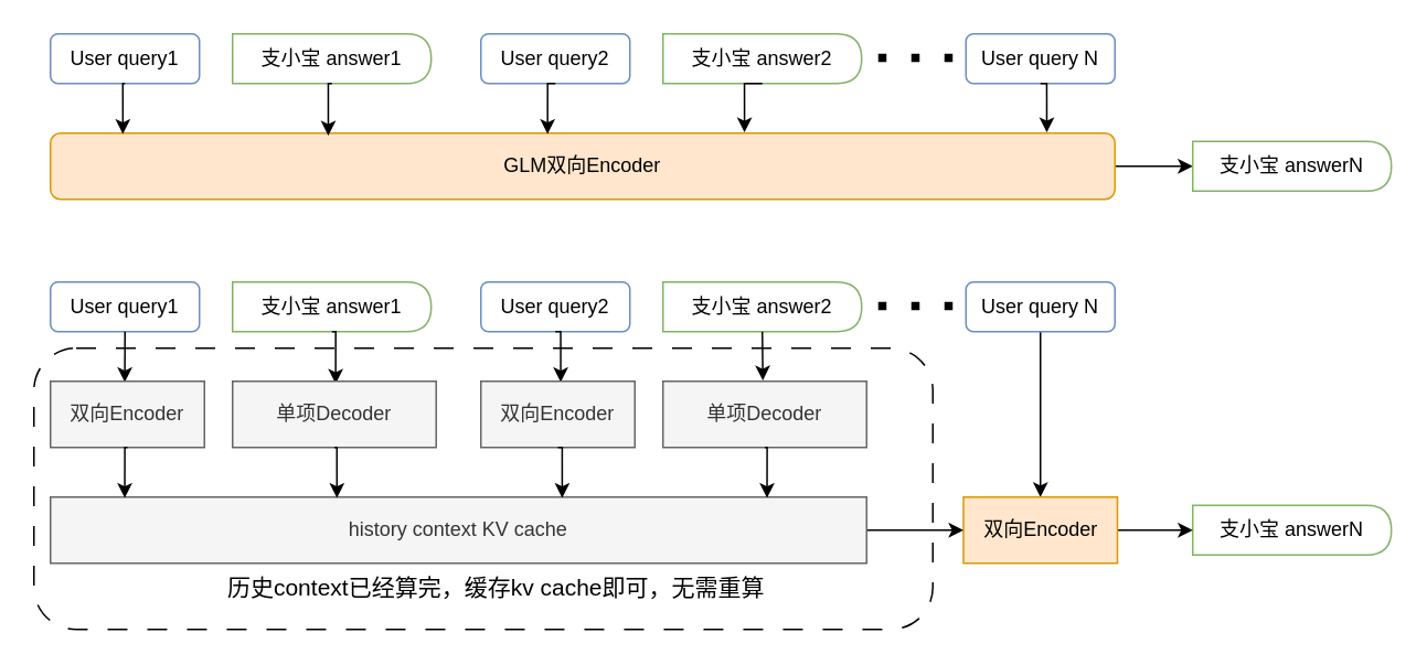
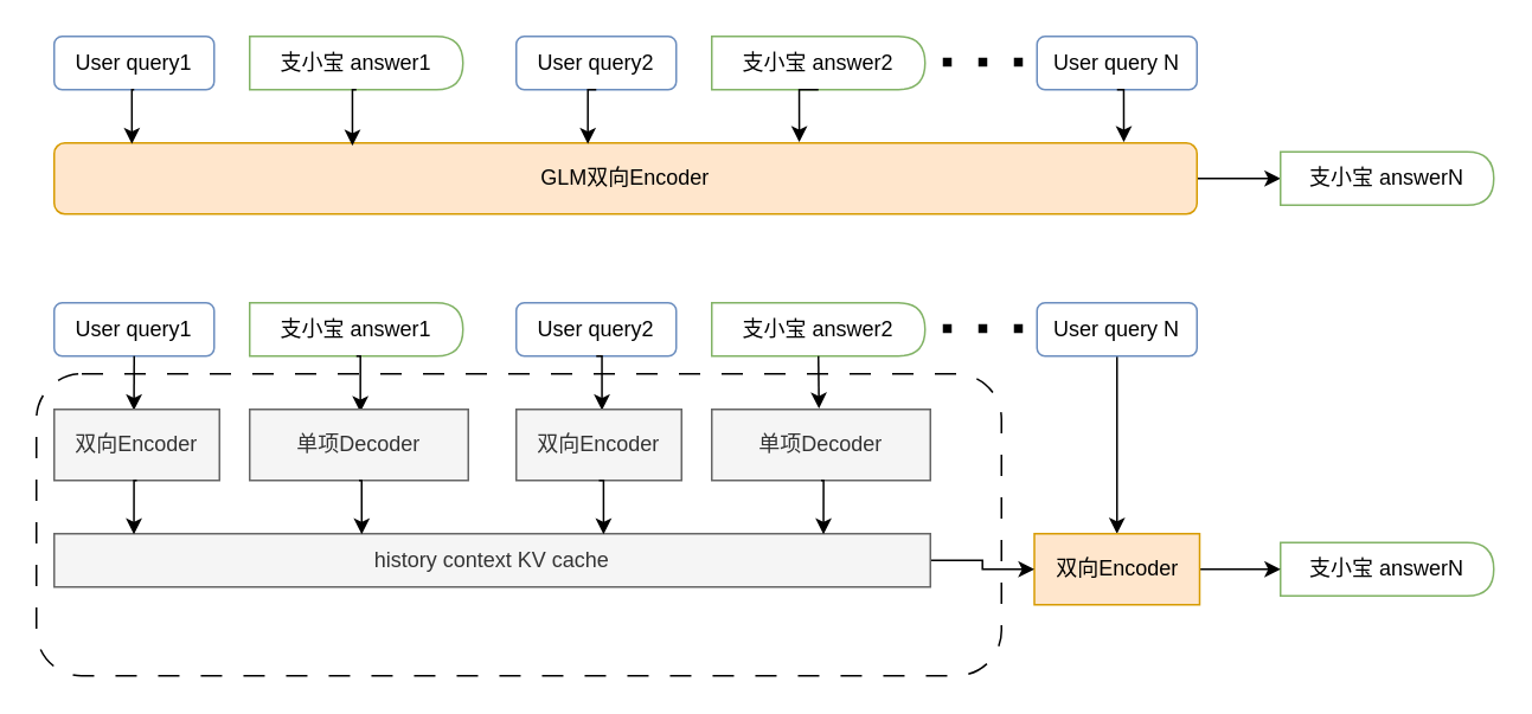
  <mxCell id="0" />
  <mxCell id="1" parent="0" />
  <mxCell id="2" value="" style="rounded=1;whiteSpace=wrap;html=1;fillColor=none;dashed=1;dashPattern=12 12;" vertex="1" parent="1"><mxGeometry x="20" y="210" width="543" height="170" as="geometry" /></mxCell>
  <mxCell id="3" value="User query1" style="rounded=1;whiteSpace=wrap;html=1;fillColor=none;strokeColor=#6c8ebf;" vertex="1" parent="1"><mxGeometry x="30" y="20" width="90" height="30" as="geometry" /></mxCell>
  <mxCell id="4" value="支小宝 answer1" style="shape=delay;whiteSpace=wrap;html=1;fillColor=none;strokeColor=#82b366;" vertex="1" parent="1"><mxGeometry x="140" y="20" width="120" height="30" as="geometry" /></mxCell>
  <mxCell id="5" value="User query2" style="rounded=1;whiteSpace=wrap;html=1;fillColor=none;strokeColor=#6c8ebf;" vertex="1" parent="1"><mxGeometry x="290" y="20" width="90" height="30" as="geometry" /></mxCell>
  <mxCell id="6" value="支小宝 answer2" style="shape=delay;whiteSpace=wrap;html=1;fillColor=none;strokeColor=#82b366;" vertex="1" parent="1"><mxGeometry x="400" y="20" width="120" height="30" as="geometry" /></mxCell>
  <mxCell id="7" value="" style="endArrow=none;dashed=1;html=1;dashPattern=1 3;strokeWidth=5;rounded=0;" edge="1" parent="1"><mxGeometry width="50" height="50" relative="1" as="geometry"><mxPoint x="530" y="34.5" as="sourcePoint" /><mxPoint x="590" y="34.5" as="targetPoint" /></mxGeometry></mxCell>
  <mxCell id="8" value="User query N" style="rounded=1;whiteSpace=wrap;html=1;fillColor=none;strokeColor=#6c8ebf;" vertex="1" parent="1"><mxGeometry x="583" y="20" width="90" height="30" as="geometry" /></mxCell>
  <mxCell id="9" style="edgeStyle=orthogonalEdgeStyle;rounded=0;orthogonalLoop=1;jettySize=auto;html=1;exitX=1;exitY=0.5;exitDx=0;exitDy=0;" edge="1" parent="1" source="10" target="15"><mxGeometry relative="1" as="geometry" /></mxCell>
  <mxCell id="10" value="GLM双向Encoder" style="whiteSpace=wrap;html=1;fillColor=#ffe6cc;strokeColor=#d79b00;rounded=1;" vertex="1" parent="1"><mxGeometry x="30" y="80" width="643" height="40" as="geometry" /></mxCell>
  <mxCell id="11" style="edgeStyle=orthogonalEdgeStyle;rounded=0;orthogonalLoop=1;jettySize=auto;html=1;exitX=0.5;exitY=1;exitDx=0;exitDy=0;entryX=0.068;entryY=0.013;entryDx=0;entryDy=0;entryPerimeter=0;" edge="1" parent="1" source="3" target="10"><mxGeometry relative="1" as="geometry" /></mxCell>
  <mxCell id="12" style="edgeStyle=orthogonalEdgeStyle;rounded=0;orthogonalLoop=1;jettySize=auto;html=1;exitX=0.5;exitY=1;exitDx=0;exitDy=0;entryX=0.261;entryY=0.038;entryDx=0;entryDy=0;entryPerimeter=0;" edge="1" parent="1" source="4" target="10"><mxGeometry relative="1" as="geometry" /></mxCell>
  <mxCell id="13" style="edgeStyle=orthogonalEdgeStyle;rounded=0;orthogonalLoop=1;jettySize=auto;html=1;exitX=0.5;exitY=1;exitDx=0;exitDy=0;entryX=0.467;entryY=0.013;entryDx=0;entryDy=0;entryPerimeter=0;" edge="1" parent="1" source="5" target="10"><mxGeometry relative="1" as="geometry" /></mxCell>
  <mxCell id="14" style="edgeStyle=orthogonalEdgeStyle;rounded=0;orthogonalLoop=1;jettySize=auto;html=1;exitX=0.5;exitY=1;exitDx=0;exitDy=0;entryX=0.652;entryY=-0.012;entryDx=0;entryDy=0;entryPerimeter=0;" edge="1" parent="1" source="6" target="10"><mxGeometry relative="1" as="geometry" /></mxCell>
  <mxCell id="15" value="支小宝 answerN" style="shape=delay;whiteSpace=wrap;html=1;fillColor=none;strokeColor=#82b366;" vertex="1" parent="1"><mxGeometry x="720" y="85" width="120" height="30" as="geometry" /></mxCell>
  <mxCell id="16" value="User query1" style="rounded=1;whiteSpace=wrap;html=1;fillColor=none;strokeColor=#6c8ebf;" vertex="1" parent="1"><mxGeometry x="30" y="170" width="90" height="30" as="geometry" /></mxCell>
  <mxCell id="17" value="支小宝 answer1" style="shape=delay;whiteSpace=wrap;html=1;fillColor=none;strokeColor=#82b366;" vertex="1" parent="1"><mxGeometry x="140" y="170" width="120" height="30" as="geometry" /></mxCell>
  <mxCell id="18" value="User query2" style="rounded=1;whiteSpace=wrap;html=1;fillColor=none;strokeColor=#6c8ebf;" vertex="1" parent="1"><mxGeometry x="290" y="170" width="90" height="30" as="geometry" /></mxCell>
  <mxCell id="19" value="支小宝 answer2" style="shape=delay;whiteSpace=wrap;html=1;fillColor=none;strokeColor=#82b366;" vertex="1" parent="1"><mxGeometry x="400" y="170" width="120" height="30" as="geometry" /></mxCell>
  <mxCell id="20" value="" style="endArrow=none;dashed=1;html=1;dashPattern=1 3;strokeWidth=5;rounded=0;" edge="1" parent="1"><mxGeometry width="50" height="50" relative="1" as="geometry"><mxPoint x="530" y="184.5" as="sourcePoint" /><mxPoint x="590" y="184.5" as="targetPoint" /></mxGeometry></mxCell>
  <mxCell id="21" style="edgeStyle=orthogonalEdgeStyle;rounded=0;orthogonalLoop=1;jettySize=auto;html=1;exitX=0.5;exitY=1;exitDx=0;exitDy=0;entryX=0.5;entryY=0;entryDx=0;entryDy=0;" edge="1" parent="1" source="22" target="33"><mxGeometry relative="1" as="geometry" /></mxCell>
  <mxCell id="22" value="User query N" style="rounded=1;whiteSpace=wrap;html=1;fillColor=none;strokeColor=#6c8ebf;" vertex="1" parent="1"><mxGeometry x="583" y="170" width="90" height="30" as="geometry" /></mxCell>
  <mxCell id="23" style="edgeStyle=orthogonalEdgeStyle;rounded=0;orthogonalLoop=1;jettySize=auto;html=1;exitX=0.5;exitY=1;exitDx=0;exitDy=0;entryX=0.068;entryY=0.013;entryDx=0;entryDy=0;entryPerimeter=0;" edge="1" parent="1" source="16"><mxGeometry relative="1" as="geometry"><mxPoint x="74.88" y="230.52" as="targetPoint" /></mxGeometry></mxCell>
  <mxCell id="24" style="edgeStyle=orthogonalEdgeStyle;rounded=0;orthogonalLoop=1;jettySize=auto;html=1;exitX=0.5;exitY=1;exitDx=0;exitDy=0;entryX=0.261;entryY=0.038;entryDx=0;entryDy=0;entryPerimeter=0;" edge="1" parent="1" source="17"><mxGeometry relative="1" as="geometry"><mxPoint x="202.26" y="231.52" as="targetPoint" /></mxGeometry></mxCell>
  <mxCell id="25" style="edgeStyle=orthogonalEdgeStyle;rounded=0;orthogonalLoop=1;jettySize=auto;html=1;exitX=0.5;exitY=1;exitDx=0;exitDy=0;entryX=0.467;entryY=0.013;entryDx=0;entryDy=0;entryPerimeter=0;" edge="1" parent="1" source="18"><mxGeometry relative="1" as="geometry"><mxPoint x="338.22" y="230.52" as="targetPoint" /></mxGeometry></mxCell>
  <mxCell id="26" style="edgeStyle=orthogonalEdgeStyle;rounded=0;orthogonalLoop=1;jettySize=auto;html=1;exitX=0.5;exitY=1;exitDx=0;exitDy=0;entryX=0.652;entryY=-0.012;entryDx=0;entryDy=0;entryPerimeter=0;" edge="1" parent="1" source="19"><mxGeometry relative="1" as="geometry"><mxPoint x="460.32" y="229.52" as="targetPoint" /></mxGeometry></mxCell>
  <mxCell id="27" value="支小宝 answerN" style="shape=delay;whiteSpace=wrap;html=1;fillColor=none;strokeColor=#82b366;" vertex="1" parent="1"><mxGeometry x="720" y="305" width="120" height="30" as="geometry" /></mxCell>
  <mxCell id="28" value="双向Encoder" style="rounded=0;whiteSpace=wrap;html=1;fillColor=#f5f5f5;fontColor=#333333;strokeColor=#666666;" vertex="1" parent="1"><mxGeometry x="30" y="230" width="93" height="40" as="geometry" /></mxCell>
  <mxCell id="29" value="单项Decoder" style="rounded=0;whiteSpace=wrap;html=1;fillColor=#f5f5f5;fontColor=#333333;strokeColor=#666666;" vertex="1" parent="1"><mxGeometry x="140" y="230" width="123" height="40" as="geometry" /></mxCell>
  <mxCell id="30" value="双向Encoder" style="rounded=0;whiteSpace=wrap;html=1;fillColor=#f5f5f5;fontColor=#333333;strokeColor=#666666;" vertex="1" parent="1"><mxGeometry x="290" y="230" width="93" height="40" as="geometry" /></mxCell>
  <mxCell id="31" value="单项Decoder" style="rounded=0;whiteSpace=wrap;html=1;fillColor=#f5f5f5;fontColor=#333333;strokeColor=#666666;" vertex="1" parent="1"><mxGeometry x="400" y="230" width="123" height="40" as="geometry" /></mxCell>
  <mxCell id="32" style="edgeStyle=orthogonalEdgeStyle;rounded=0;orthogonalLoop=1;jettySize=auto;html=1;exitX=1;exitY=0.5;exitDx=0;exitDy=0;" edge="1" parent="1" source="33" target="27"><mxGeometry relative="1" as="geometry" /></mxCell>
  <mxCell id="33" value="双向Encoder" style="rounded=0;whiteSpace=wrap;html=1;fillColor=#ffe6cc;strokeColor=#d79b00;" vertex="1" parent="1"><mxGeometry x="581.5" y="300" width="93" height="40" as="geometry" /></mxCell>
  <mxCell id="34" style="edgeStyle=orthogonalEdgeStyle;rounded=0;orthogonalLoop=1;jettySize=auto;html=1;exitX=1;exitY=0.5;exitDx=0;exitDy=0;entryX=0;entryY=0.5;entryDx=0;entryDy=0;" edge="1" parent="1" source="35" target="33"><mxGeometry relative="1" as="geometry" /></mxCell>
- <mxCell id="35" value="history context KV cache" style="rounded=0;whiteSpace=wrap;html=1;fillColor=#f5f5f5;fontColor=#333333;strokeColor=#666666;" vertex="1" parent="1"><mxGeometry x="30" y="300" width="493" height="40" as="geometry" /></mxCell>
+ <mxCell id="35" value="history context KV cache" style="rounded=0;whiteSpace=wrap;html=1;fillColor=#f5f5f5;fontColor=#333333;strokeColor=#666666;" vertex="1" parent="1"><mxGeometry x="30" y="300" width="493" height="30" as="geometry" /></mxCell>
  <mxCell id="36" style="edgeStyle=orthogonalEdgeStyle;rounded=0;orthogonalLoop=1;jettySize=auto;html=1;exitX=0.5;exitY=1;exitDx=0;exitDy=0;entryX=0.936;entryY=-0.012;entryDx=0;entryDy=0;entryPerimeter=0;" edge="1" parent="1" source="8" target="10"><mxGeometry relative="1" as="geometry" /></mxCell>
  <mxCell id="37" style="edgeStyle=orthogonalEdgeStyle;rounded=0;orthogonalLoop=1;jettySize=auto;html=1;exitX=0.5;exitY=1;exitDx=0;exitDy=0;entryX=0.091;entryY=0.013;entryDx=0;entryDy=0;entryPerimeter=0;" edge="1" parent="1" source="28" target="35"><mxGeometry relative="1" as="geometry" /></mxCell>
  <mxCell id="38" style="edgeStyle=orthogonalEdgeStyle;rounded=0;orthogonalLoop=1;jettySize=auto;html=1;exitX=0.5;exitY=1;exitDx=0;exitDy=0;entryX=0.351;entryY=0.013;entryDx=0;entryDy=0;entryPerimeter=0;" edge="1" parent="1" source="29" target="35"><mxGeometry relative="1" as="geometry" /></mxCell>
  <mxCell id="39" style="edgeStyle=orthogonalEdgeStyle;rounded=0;orthogonalLoop=1;jettySize=auto;html=1;exitX=0.5;exitY=1;exitDx=0;exitDy=0;entryX=0.627;entryY=0.013;entryDx=0;entryDy=0;entryPerimeter=0;" edge="1" parent="1" source="30" target="35"><mxGeometry relative="1" as="geometry" /></mxCell>
  <mxCell id="40" style="edgeStyle=orthogonalEdgeStyle;rounded=0;orthogonalLoop=1;jettySize=auto;html=1;exitX=0.5;exitY=1;exitDx=0;exitDy=0;entryX=0.878;entryY=0.013;entryDx=0;entryDy=0;entryPerimeter=0;" edge="1" parent="1" source="31" target="35"><mxGeometry relative="1" as="geometry" /></mxCell>
- <mxCell id="41" value="历史context已经算完，缓存kv cache即可，无需重算" style="text;html=1;strokeColor=none;fillColor=none;align=center;verticalAlign=middle;whiteSpace=wrap;rounded=0;fontSize=14;" vertex="1" parent="1"><mxGeometry x="103" y="340" width="393" height="30" as="geometry" /></mxCell>
